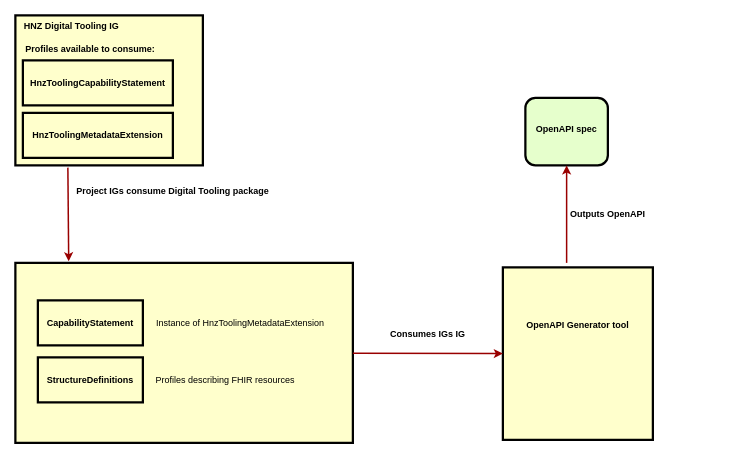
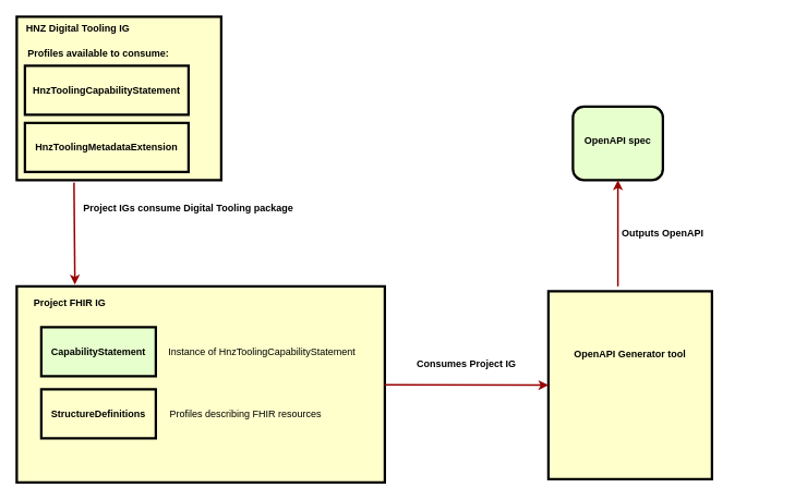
  <mxCell id="0" />
  <mxCell id="1" parent="0" />
  <mxCell id="2" value="&lt;p style=&quot;margin: 0px; margin-top: 4px; text-align: center; text-decoration: underline;&quot;&gt;&lt;br&gt;&lt;/p&gt;" style="verticalAlign=middle;align=center;overflow=fill;fontSize=12;fontFamily=Helvetica;html=1;rounded=1;fontStyle=1;strokeWidth=3;fillColor=#E6FFCC" parent="1" vertex="1"><mxGeometry x="700" y="130" width="110" height="90" as="geometry" /></mxCell>
  <mxCell id="3" value="" style="whiteSpace=wrap;align=center;verticalAlign=middle;fontStyle=1;strokeWidth=3;fillColor=#FFFFCC" parent="1" vertex="1"><mxGeometry x="20" y="350" width="450" height="240" as="geometry" /></mxCell>
  <mxCell id="4" value="" style="whiteSpace=wrap;align=center;verticalAlign=middle;fontStyle=1;strokeWidth=3;fillColor=#FFFFCC" parent="1" vertex="1"><mxGeometry x="670" y="356" width="200" height="230" as="geometry" /></mxCell>
  <mxCell id="5" value="" style="edgeStyle=none;noEdgeStyle=1;strokeColor=#990000;strokeWidth=2;entryX=0;entryY=0.5;entryDx=0;entryDy=0;" parent="1" source="3" target="4" edge="1"><mxGeometry width="100" height="100" relative="1" as="geometry"><mxPoint x="0" y="200" as="sourcePoint" /><mxPoint x="100" y="100" as="targetPoint" /></mxGeometry></mxCell>
- <mxCell id="6" value="CapabilityStatement" style="whiteSpace=wrap;align=center;verticalAlign=middle;fontStyle=1;strokeWidth=3;fillColor=#FFFFCC" vertex="1" parent="1"><mxGeometry x="50" y="400" width="140" height="60" as="geometry" /></mxCell>
+ <mxCell id="6" value="CapabilityStatement" style="whiteSpace=wrap;align=center;verticalAlign=middle;fontStyle=1;strokeWidth=3;fillColor=#e6ffcc;" vertex="1" parent="1"><mxGeometry x="50" y="400" width="140" height="60" as="geometry" /></mxCell>
+ <mxCell id="7" value="&lt;b&gt;Project FHIR IG&lt;/b&gt;" style="text;html=1;align=center;verticalAlign=middle;whiteSpace=wrap;rounded=0;" vertex="1" parent="1"><mxGeometry x="20" y="356" width="130" height="30" as="geometry" /></mxCell>
  <mxCell id="8" value="StructureDefinitions" style="whiteSpace=wrap;align=center;verticalAlign=middle;fontStyle=1;strokeWidth=3;fillColor=#FFFFCC" vertex="1" parent="1"><mxGeometry x="50" y="476" width="140" height="60" as="geometry" /></mxCell>
  <mxCell id="9" value="" style="whiteSpace=wrap;align=center;verticalAlign=middle;fontStyle=1;strokeWidth=3;fillColor=#FFFFCC" vertex="1" parent="1"><mxGeometry x="20" y="20" width="250" height="200" as="geometry" /></mxCell>
  <mxCell id="10" value="&lt;b&gt;HNZ Digital Tooling IG&lt;/b&gt;" style="text;html=1;align=center;verticalAlign=middle;whiteSpace=wrap;rounded=0;" vertex="1" parent="1"><mxGeometry x="30" y="20" width="130" height="30" as="geometry" /></mxCell>
  <mxCell id="11" value="HnzToolingCapabilityStatement" style="whiteSpace=wrap;align=center;verticalAlign=middle;fontStyle=1;strokeWidth=3;fillColor=#FFFFCC" vertex="1" parent="1"><mxGeometry x="30" y="80" width="200" height="60" as="geometry" /></mxCell>
  <mxCell id="12" value="&lt;b&gt;Profiles available to consume:&lt;/b&gt;" style="text;html=1;align=center;verticalAlign=middle;whiteSpace=wrap;rounded=0;" vertex="1" parent="1"><mxGeometry x="30" y="50" width="180" height="30" as="geometry" /></mxCell>
  <mxCell id="13" value="HnzToolingMetadataExtension" style="whiteSpace=wrap;align=center;verticalAlign=middle;fontStyle=1;strokeWidth=3;fillColor=#FFFFCC" vertex="1" parent="1"><mxGeometry x="30" y="150" width="200" height="60" as="geometry" /></mxCell>
  <mxCell id="14" value="" style="edgeStyle=none;noEdgeStyle=1;strokeColor=#990000;strokeWidth=2;entryX=0.158;entryY=-0.009;entryDx=0;entryDy=0;entryPerimeter=0;" edge="1" parent="1" target="3"><mxGeometry width="100" height="100" relative="1" as="geometry"><mxPoint x="90" y="223" as="sourcePoint" /><mxPoint x="130" y="340" as="targetPoint" /></mxGeometry></mxCell>
  <mxCell id="15" value="&lt;b&gt;Project IGs consume Digital Tooling package&lt;/b&gt;" style="text;html=1;align=center;verticalAlign=middle;whiteSpace=wrap;rounded=0;" vertex="1" parent="1"><mxGeometry x="90" y="240" width="280" height="30" as="geometry" /></mxCell>
- <mxCell id="16" value="Instance of&amp;nbsp;HnzToolingMetadataExtension" style="text;html=1;align=center;verticalAlign=middle;whiteSpace=wrap;rounded=0;" vertex="1" parent="1"><mxGeometry x="170" y="415" width="300" height="30" as="geometry" /></mxCell>
+ <mxCell id="16" value="Instance of&amp;nbsp;HnzToolingCapabilityStatement" style="text;html=1;align=center;verticalAlign=middle;whiteSpace=wrap;rounded=0;" vertex="1" parent="1"><mxGeometry x="170" y="415" width="300" height="30" as="geometry" /></mxCell>
  <mxCell id="17" value="Profiles describing FHIR resources" style="text;html=1;align=center;verticalAlign=middle;whiteSpace=wrap;rounded=0;" vertex="1" parent="1"><mxGeometry x="190" y="491" width="220" height="30" as="geometry" /></mxCell>
  <mxCell id="18" value="&lt;br class=&quot;Apple-interchange-newline&quot;&gt;&lt;span style=&quot;font-weight: 700; text-wrap: nowrap;&quot;&gt;OpenAPI Generator tool&lt;/span&gt;" style="text;html=1;align=center;verticalAlign=middle;whiteSpace=wrap;rounded=0;" vertex="1" parent="1"><mxGeometry x="740" y="410" width="60" height="30" as="geometry" /></mxCell>
- <mxCell id="19" value="&lt;b&gt;Consumes IGs IG&lt;/b&gt;" style="text;html=1;align=center;verticalAlign=middle;whiteSpace=wrap;rounded=0;" vertex="1" parent="1"><mxGeometry x="430" y="430" width="280" height="30" as="geometry" /></mxCell>
+ <mxCell id="19" value="&lt;b&gt;Consumes Project IG&lt;/b&gt;" style="text;html=1;align=center;verticalAlign=middle;whiteSpace=wrap;rounded=0;" vertex="1" parent="1"><mxGeometry x="430" y="430" width="280" height="30" as="geometry" /></mxCell>
  <mxCell id="20" value="&lt;b&gt;Outputs OpenAPI&lt;/b&gt;" style="text;html=1;align=center;verticalAlign=middle;whiteSpace=wrap;rounded=0;" vertex="1" parent="1"><mxGeometry x="670" y="270" width="280" height="30" as="geometry" /></mxCell>
  <mxCell id="21" value="&lt;br class=&quot;Apple-interchange-newline&quot;&gt;&lt;span style=&quot;font-weight: 700; text-wrap: nowrap;&quot;&gt;OpenAPI spec&lt;/span&gt;" style="text;html=1;align=center;verticalAlign=middle;whiteSpace=wrap;rounded=0;" vertex="1" parent="1"><mxGeometry x="725" y="149" width="60" height="30" as="geometry" /></mxCell>
  <mxCell id="22" value="" style="edgeStyle=none;noEdgeStyle=1;strokeColor=#990000;strokeWidth=2;entryX=0.5;entryY=1;entryDx=0;entryDy=0;" edge="1" parent="1" target="2"><mxGeometry width="100" height="100" relative="1" as="geometry"><mxPoint x="755" y="350" as="sourcePoint" /><mxPoint x="690" y="661" as="targetPoint" /></mxGeometry></mxCell>
